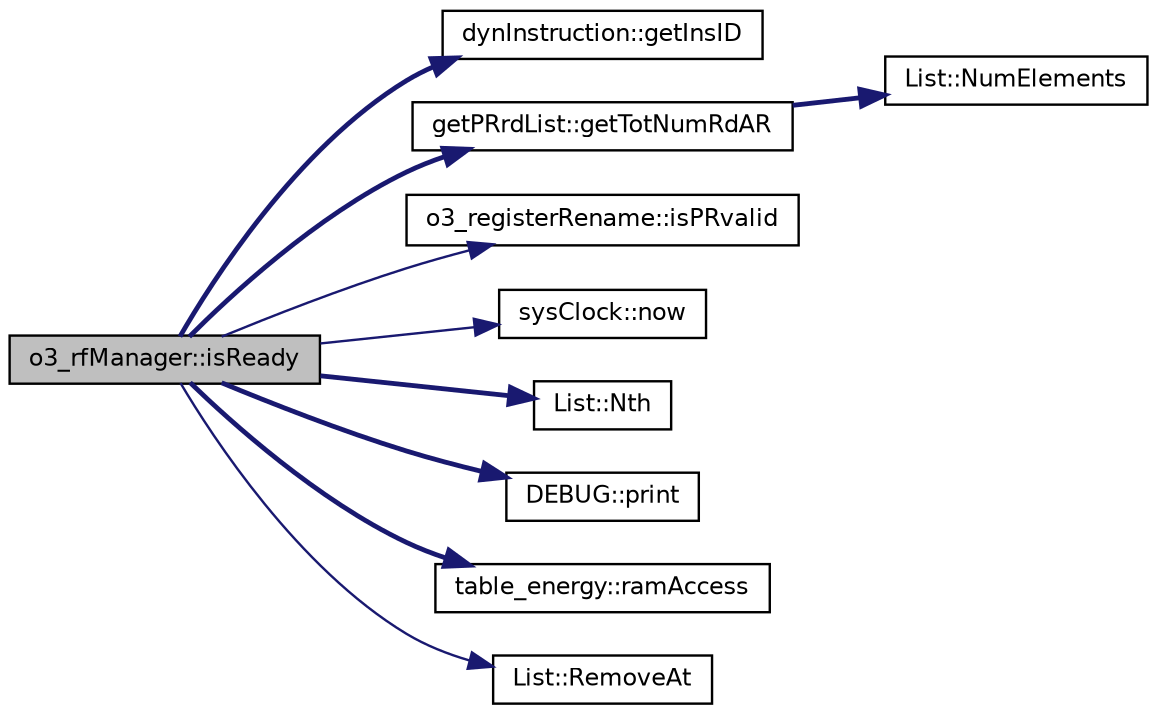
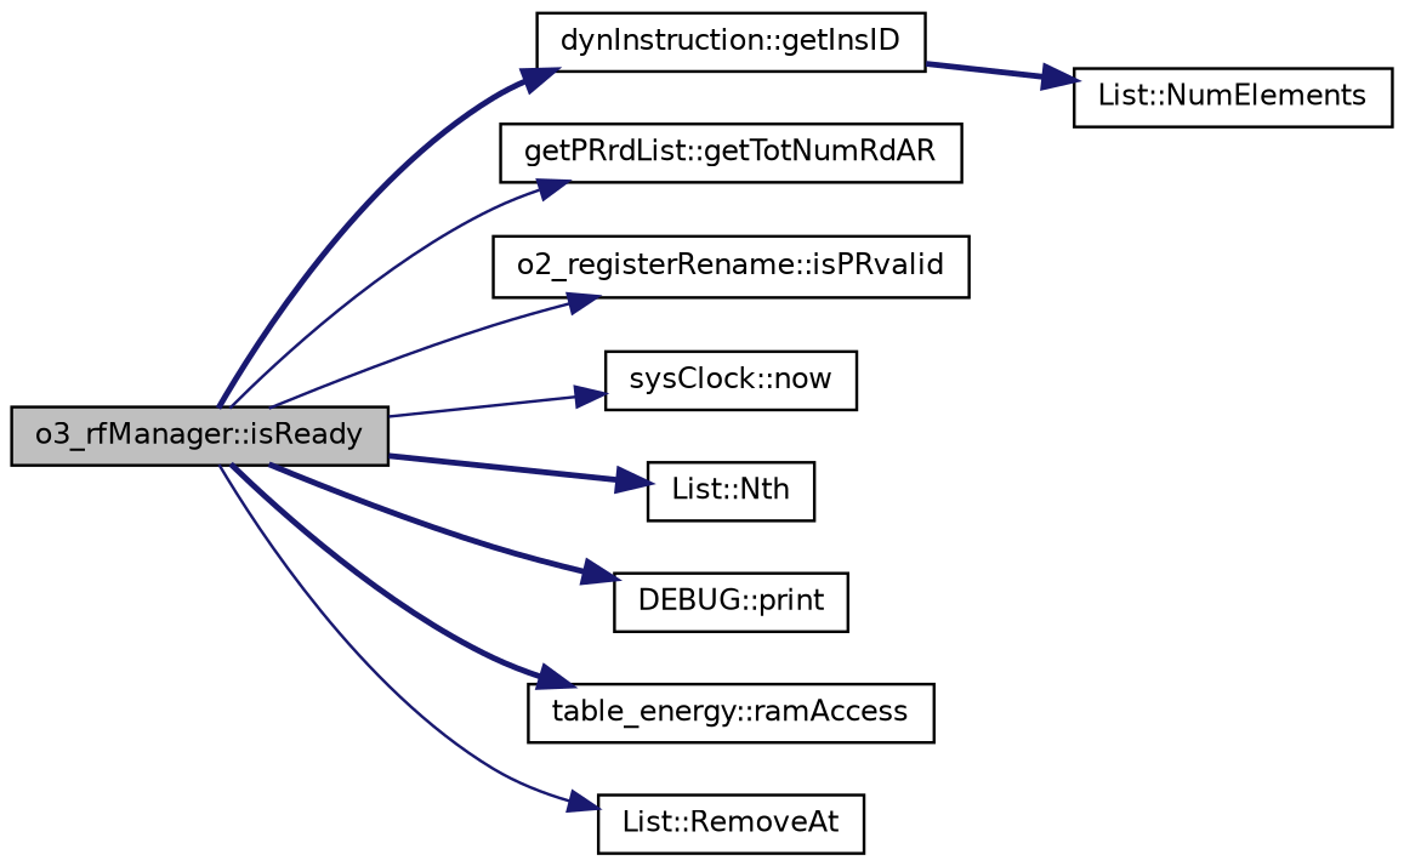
  digraph {
    rankdir=LR
    node [color=black fillcolor=white fontname=Helvetica fontsize=10 shape=record style=filled]
    edge [color=midnightblue fontname=Helvetica fontsize=10 labelfontname=Helvetica labelfontsize=10 style=bold]
    n1 [fillcolor=grey75 fontcolor=black height=0.2 label="o3_rfManager::isReady" width=0.4]
    n2 [height=0.2 label="dynInstruction::getInsID" width=0.4]
    n3 [height=0.2 label="getPRrdList::getTotNumRdAR" width=0.4]
-   n4 [height=0.2 label="o3_registerRename::isPRvalid" width=0.4]
+   n4 [height=0.2 label="o2_registerRename::isPRvalid" width=0.4]
    n5 [height=0.2 label="sysClock::now" width=0.4]
    n6 [height=0.2 label="List::Nth" width=0.4]
    n7 [height=0.2 label="DEBUG::print" width=0.4]
    n8 [height=0.2 label="table_energy::ramAccess" width=0.4]
    n9 [height=0.2 label="List::RemoveAt" width=0.4]
    n10 [height=0.2 label="List::NumElements" width=0.4]
    n1 -> n2
-   n1 -> n3
+   n1 -> n3 [style=solid]
    n1 -> n4 [style=solid]
    n1 -> n5 [style=solid]
    n1 -> n6
    n1 -> n7
    n1 -> n8
    n1 -> n9 [style=solid]
-   n3 -> n10
+   n2 -> n10
  }
